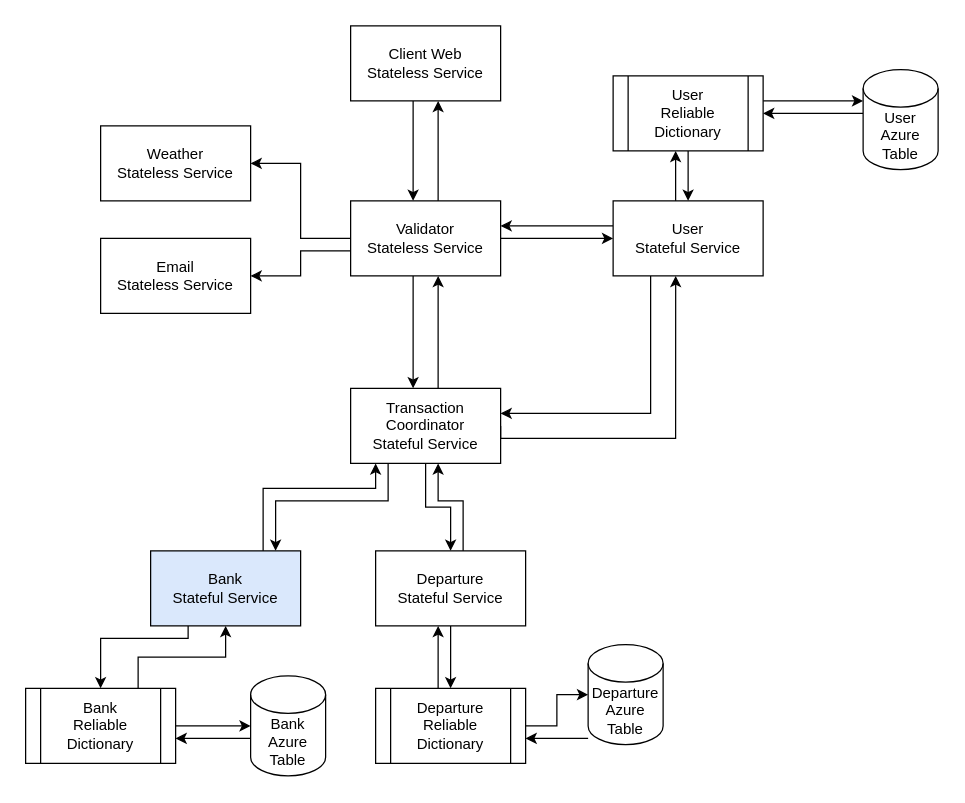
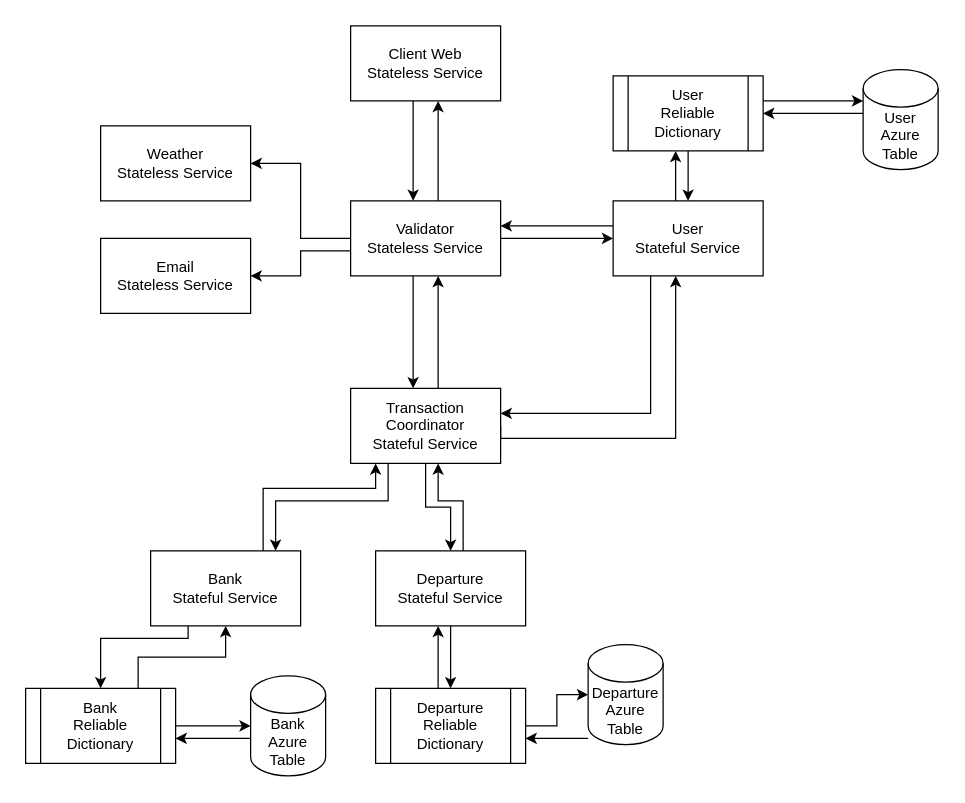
  <mxCell id="0" />
  <mxCell id="1" parent="0" />
  <mxCell id="2" value="" style="edgeStyle=orthogonalEdgeStyle;rounded=0;orthogonalLoop=1;jettySize=auto;html=1;" parent="1" source="3" target="9" edge="1"><mxGeometry relative="1" as="geometry"><Array as="points"><mxPoint x="330" y="100" /><mxPoint x="330" y="100" /></Array></mxGeometry></mxCell>
  <mxCell id="3" value="Client Web&lt;br&gt;Stateless Service" style="rounded=0;whiteSpace=wrap;html=1;" parent="1" vertex="1"><mxGeometry x="280" y="20" width="120" height="60" as="geometry" /></mxCell>
  <mxCell id="4" value="" style="edgeStyle=orthogonalEdgeStyle;rounded=0;orthogonalLoop=1;jettySize=auto;html=1;" parent="1" source="9" target="3" edge="1"><mxGeometry relative="1" as="geometry"><Array as="points"><mxPoint x="350" y="110" /><mxPoint x="350" y="110" /></Array></mxGeometry></mxCell>
  <mxCell id="5" value="" style="edgeStyle=orthogonalEdgeStyle;rounded=0;orthogonalLoop=1;jettySize=auto;html=1;" parent="1" source="9" target="14" edge="1"><mxGeometry relative="1" as="geometry"><Array as="points"><mxPoint x="330" y="260" /><mxPoint x="330" y="260" /></Array></mxGeometry></mxCell>
  <mxCell id="6" value="" style="edgeStyle=orthogonalEdgeStyle;rounded=0;orthogonalLoop=1;jettySize=auto;html=1;" parent="1" source="9" target="19" edge="1"><mxGeometry relative="1" as="geometry" /></mxCell>
  <mxCell id="7" value="" style="edgeStyle=orthogonalEdgeStyle;rounded=0;orthogonalLoop=1;jettySize=auto;html=1;" parent="1" source="9" target="41" edge="1"><mxGeometry relative="1" as="geometry" /></mxCell>
  <mxCell id="8" style="edgeStyle=orthogonalEdgeStyle;rounded=0;orthogonalLoop=1;jettySize=auto;html=1;exitX=0;exitY=0.5;exitDx=0;exitDy=0;entryX=1;entryY=0.5;entryDx=0;entryDy=0;" parent="1" source="9" target="42" edge="1"><mxGeometry relative="1" as="geometry"><Array as="points"><mxPoint x="280" y="200" /><mxPoint x="240" y="200" /><mxPoint x="240" y="220" /></Array></mxGeometry></mxCell>
  <mxCell id="9" value="Validator&lt;br&gt;Stateless Service" style="rounded=0;whiteSpace=wrap;html=1;" parent="1" vertex="1"><mxGeometry x="280" y="160" width="120" height="60" as="geometry" /></mxCell>
  <mxCell id="10" value="" style="edgeStyle=orthogonalEdgeStyle;rounded=0;orthogonalLoop=1;jettySize=auto;html=1;" parent="1" source="14" target="9" edge="1"><mxGeometry relative="1" as="geometry"><Array as="points"><mxPoint x="350" y="260" /><mxPoint x="350" y="260" /></Array></mxGeometry></mxCell>
  <mxCell id="11" value="" style="edgeStyle=orthogonalEdgeStyle;rounded=0;orthogonalLoop=1;jettySize=auto;html=1;" parent="1" target="22" edge="1"><mxGeometry relative="1" as="geometry"><mxPoint x="310" y="370" as="sourcePoint" /><Array as="points"><mxPoint x="310" y="400" /><mxPoint x="220" y="400" /></Array></mxGeometry></mxCell>
  <mxCell id="12" value="" style="edgeStyle=orthogonalEdgeStyle;rounded=0;orthogonalLoop=1;jettySize=auto;html=1;" parent="1" source="14" target="25" edge="1"><mxGeometry relative="1" as="geometry" /></mxCell>
  <mxCell id="13" style="edgeStyle=orthogonalEdgeStyle;rounded=0;orthogonalLoop=1;jettySize=auto;html=1;exitX=1;exitY=0.5;exitDx=0;exitDy=0;entryX=0.417;entryY=1;entryDx=0;entryDy=0;entryPerimeter=0;" edge="1" parent="1" source="14" target="19"><mxGeometry relative="1" as="geometry"><Array as="points"><mxPoint x="400" y="350" /><mxPoint x="540" y="350" /></Array></mxGeometry></mxCell>
  <mxCell id="14" value="Transaction Coordinator&lt;br&gt;Stateful Service" style="rounded=0;whiteSpace=wrap;html=1;" parent="1" vertex="1"><mxGeometry x="280" y="310" width="120" height="60" as="geometry" /></mxCell>
  <mxCell id="15" style="edgeStyle=orthogonalEdgeStyle;rounded=0;orthogonalLoop=1;jettySize=auto;html=1;exitX=0.5;exitY=1;exitDx=0;exitDy=0;" parent="1" edge="1"><mxGeometry relative="1" as="geometry"><mxPoint x="300" y="370" as="sourcePoint" /><mxPoint x="300" y="370" as="targetPoint" /></mxGeometry></mxCell>
  <mxCell id="16" value="" style="edgeStyle=orthogonalEdgeStyle;rounded=0;orthogonalLoop=1;jettySize=auto;html=1;" parent="1" source="19" target="9" edge="1"><mxGeometry relative="1" as="geometry"><Array as="points"><mxPoint x="440" y="180" /><mxPoint x="440" y="180" /></Array></mxGeometry></mxCell>
  <mxCell id="17" value="" style="edgeStyle=orthogonalEdgeStyle;rounded=0;orthogonalLoop=1;jettySize=auto;html=1;" parent="1" source="19" target="40" edge="1"><mxGeometry relative="1" as="geometry"><Array as="points"><mxPoint x="540" y="140" /><mxPoint x="540" y="140" /></Array></mxGeometry></mxCell>
  <mxCell id="18" style="edgeStyle=orthogonalEdgeStyle;rounded=0;orthogonalLoop=1;jettySize=auto;html=1;exitX=0.25;exitY=1;exitDx=0;exitDy=0;" edge="1" parent="1" source="19"><mxGeometry relative="1" as="geometry"><mxPoint x="400" y="330" as="targetPoint" /><Array as="points"><mxPoint x="520" y="330" /><mxPoint x="400" y="330" /></Array></mxGeometry></mxCell>
  <mxCell id="19" value="User&lt;br&gt;Stateful Service" style="rounded=0;whiteSpace=wrap;html=1;" parent="1" vertex="1"><mxGeometry x="490" y="160" width="120" height="60" as="geometry" /></mxCell>
  <mxCell id="20" value="" style="edgeStyle=orthogonalEdgeStyle;rounded=0;orthogonalLoop=1;jettySize=auto;html=1;" parent="1" source="22" edge="1"><mxGeometry relative="1" as="geometry"><mxPoint x="300" y="370" as="targetPoint" /><Array as="points"><mxPoint x="210" y="390" /><mxPoint x="300" y="390" /></Array></mxGeometry></mxCell>
  <mxCell id="21" style="edgeStyle=orthogonalEdgeStyle;rounded=0;orthogonalLoop=1;jettySize=auto;html=1;exitX=0.25;exitY=1;exitDx=0;exitDy=0;entryX=0.5;entryY=0;entryDx=0;entryDy=0;" parent="1" source="22" target="30" edge="1"><mxGeometry relative="1" as="geometry"><Array as="points"><mxPoint x="150" y="510" /><mxPoint x="80" y="510" /></Array></mxGeometry></mxCell>
- <mxCell id="22" value="Bank&lt;br&gt;Stateful Service" style="rounded=0;whiteSpace=wrap;html=1;fillColor=#dae8fc;" parent="1" vertex="1"><mxGeometry x="120" y="440" width="120" height="60" as="geometry" /></mxCell>
+ <mxCell id="22" value="Bank&lt;br&gt;Stateful Service" style="rounded=0;whiteSpace=wrap;html=1;" parent="1" vertex="1"><mxGeometry x="120" y="440" width="120" height="60" as="geometry" /></mxCell>
  <mxCell id="23" value="" style="edgeStyle=orthogonalEdgeStyle;rounded=0;orthogonalLoop=1;jettySize=auto;html=1;" parent="1" source="25" target="14" edge="1"><mxGeometry relative="1" as="geometry"><Array as="points"><mxPoint x="370" y="400" /><mxPoint x="350" y="400" /></Array></mxGeometry></mxCell>
  <mxCell id="24" value="" style="edgeStyle=orthogonalEdgeStyle;rounded=0;orthogonalLoop=1;jettySize=auto;html=1;" parent="1" source="25" target="35" edge="1"><mxGeometry relative="1" as="geometry" /></mxCell>
  <mxCell id="25" value="Departure&lt;br&gt;Stateful Service" style="rounded=0;whiteSpace=wrap;html=1;" parent="1" vertex="1"><mxGeometry x="300" y="440" width="120" height="60" as="geometry" /></mxCell>
  <mxCell id="26" value="" style="edgeStyle=orthogonalEdgeStyle;rounded=0;orthogonalLoop=1;jettySize=auto;html=1;" parent="1" source="27" target="30" edge="1"><mxGeometry relative="1" as="geometry"><Array as="points"><mxPoint x="170" y="590" /><mxPoint x="170" y="590" /></Array></mxGeometry></mxCell>
  <mxCell id="27" value="Bank&lt;br&gt;Azure&lt;br&gt;Table" style="shape=cylinder3;whiteSpace=wrap;html=1;boundedLbl=1;backgroundOutline=1;size=15;" parent="1" vertex="1"><mxGeometry x="200" y="540" width="60" height="80" as="geometry" /></mxCell>
  <mxCell id="28" value="" style="edgeStyle=orthogonalEdgeStyle;rounded=0;orthogonalLoop=1;jettySize=auto;html=1;" parent="1" source="30" target="27" edge="1"><mxGeometry relative="1" as="geometry" /></mxCell>
  <mxCell id="29" style="edgeStyle=orthogonalEdgeStyle;rounded=0;orthogonalLoop=1;jettySize=auto;html=1;exitX=0.75;exitY=0;exitDx=0;exitDy=0;entryX=0.5;entryY=1;entryDx=0;entryDy=0;" parent="1" source="30" target="22" edge="1"><mxGeometry relative="1" as="geometry" /></mxCell>
  <mxCell id="30" value="Bank&lt;br&gt;Reliable Dictionary" style="shape=process;whiteSpace=wrap;html=1;backgroundOutline=1;" parent="1" vertex="1"><mxGeometry x="20" y="550" width="120" height="60" as="geometry" /></mxCell>
  <mxCell id="31" value="" style="edgeStyle=orthogonalEdgeStyle;rounded=0;orthogonalLoop=1;jettySize=auto;html=1;" parent="1" source="32" target="35" edge="1"><mxGeometry relative="1" as="geometry"><Array as="points"><mxPoint x="450" y="590" /><mxPoint x="450" y="590" /></Array></mxGeometry></mxCell>
  <mxCell id="32" value="Departure&lt;br&gt;Azure&lt;br&gt;Table" style="shape=cylinder3;whiteSpace=wrap;html=1;boundedLbl=1;backgroundOutline=1;size=15;" parent="1" vertex="1"><mxGeometry x="470" y="515" width="60" height="80" as="geometry" /></mxCell>
  <mxCell id="33" value="" style="edgeStyle=orthogonalEdgeStyle;rounded=0;orthogonalLoop=1;jettySize=auto;html=1;" parent="1" source="35" target="32" edge="1"><mxGeometry relative="1" as="geometry" /></mxCell>
  <mxCell id="34" value="" style="edgeStyle=orthogonalEdgeStyle;rounded=0;orthogonalLoop=1;jettySize=auto;html=1;" parent="1" source="35" target="25" edge="1"><mxGeometry relative="1" as="geometry"><Array as="points"><mxPoint x="350" y="520" /><mxPoint x="350" y="520" /></Array></mxGeometry></mxCell>
  <mxCell id="35" value="Departure&lt;br&gt;Reliable Dictionary" style="shape=process;whiteSpace=wrap;html=1;backgroundOutline=1;" parent="1" vertex="1"><mxGeometry x="300" y="550" width="120" height="60" as="geometry" /></mxCell>
  <mxCell id="36" value="" style="edgeStyle=orthogonalEdgeStyle;rounded=0;orthogonalLoop=1;jettySize=auto;html=1;" edge="1" parent="1" source="37" target="40"><mxGeometry relative="1" as="geometry"><Array as="points"><mxPoint x="670" y="90" /><mxPoint x="670" y="90" /></Array></mxGeometry></mxCell>
  <mxCell id="37" value="User&lt;br&gt;Azure&lt;br&gt;Table" style="shape=cylinder3;whiteSpace=wrap;html=1;boundedLbl=1;backgroundOutline=1;size=15;" parent="1" vertex="1"><mxGeometry x="690" y="55" width="60" height="80" as="geometry" /></mxCell>
  <mxCell id="38" value="" style="edgeStyle=orthogonalEdgeStyle;rounded=0;orthogonalLoop=1;jettySize=auto;html=1;" parent="1" source="40" target="37" edge="1"><mxGeometry relative="1" as="geometry"><Array as="points"><mxPoint x="650" y="80" /><mxPoint x="650" y="80" /></Array></mxGeometry></mxCell>
  <mxCell id="39" value="" style="edgeStyle=orthogonalEdgeStyle;rounded=0;orthogonalLoop=1;jettySize=auto;html=1;" edge="1" parent="1" source="40" target="19"><mxGeometry relative="1" as="geometry" /></mxCell>
  <mxCell id="40" value="User&lt;br&gt;Reliable Dictionary" style="shape=process;whiteSpace=wrap;html=1;backgroundOutline=1;" parent="1" vertex="1"><mxGeometry x="490" y="60" width="120" height="60" as="geometry" /></mxCell>
  <mxCell id="41" value="Weather&lt;br&gt;Stateless Service" style="rounded=0;whiteSpace=wrap;html=1;" parent="1" vertex="1"><mxGeometry x="80" y="100" width="120" height="60" as="geometry" /></mxCell>
  <mxCell id="42" value="Email&lt;br&gt;Stateless Service" style="rounded=0;whiteSpace=wrap;html=1;" parent="1" vertex="1"><mxGeometry x="80" y="190" width="120" height="60" as="geometry" /></mxCell>
